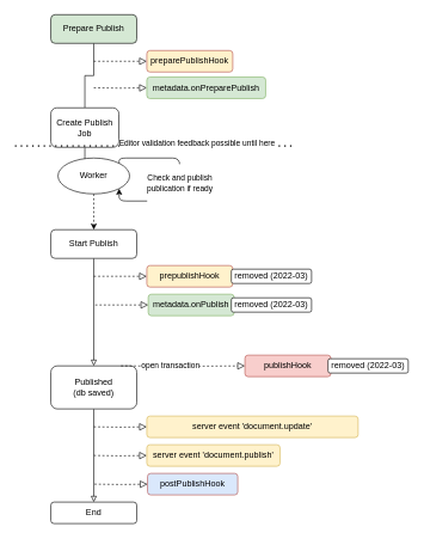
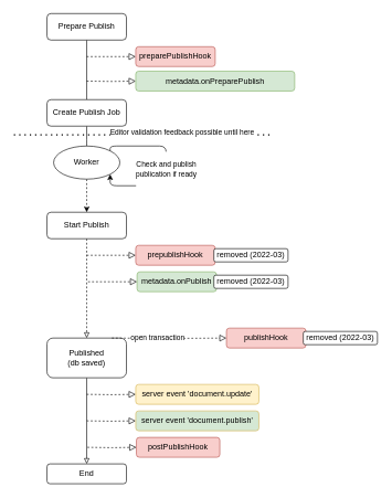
  <mxCell id="0" />
  <mxCell id="1" parent="0" />
  <mxCell id="2" value="" style="rounded=0;html=1;jettySize=auto;orthogonalLoop=1;fontSize=11;endArrow=none;endFill=0;endSize=8;strokeWidth=1;shadow=0;labelBackgroundColor=none;edgeStyle=orthogonalEdgeStyle;entryX=0.5;entryY=0;entryDx=0;entryDy=0;" parent="1" source="3" target="9" edge="1"><mxGeometry relative="1" as="geometry"><mxPoint x="130" y="150" as="targetPoint" /></mxGeometry></mxCell>
- <mxCell id="3" value="Prepare Publish" style="rounded=1;whiteSpace=wrap;html=1;fontSize=12;glass=0;strokeWidth=1;shadow=0;fillColor=#d5e8d4;" parent="1" vertex="1"><mxGeometry x="70" y="20" width="120" height="40" as="geometry" /></mxCell>
+ <mxCell id="3" value="Prepare Publish" style="rounded=1;whiteSpace=wrap;html=1;fontSize=12;glass=0;strokeWidth=1;shadow=0;" parent="1" vertex="1"><mxGeometry x="70" y="20" width="120" height="40" as="geometry" /></mxCell>
  <mxCell id="4" value="" style="edgeStyle=orthogonalEdgeStyle;rounded=0;html=1;jettySize=auto;orthogonalLoop=1;fontSize=11;endArrow=block;endFill=0;endSize=8;strokeWidth=1;shadow=0;labelBackgroundColor=none;dashed=1;" parent="1" edge="1"><mxGeometry y="10" relative="1" as="geometry"><mxPoint as="offset" /><mxPoint x="130" y="85" as="sourcePoint" /><mxPoint x="204" y="85" as="targetPoint" /></mxGeometry></mxCell>
- <mxCell id="5" value="preparePublishHook" style="rounded=1;whiteSpace=wrap;html=1;fontSize=12;glass=0;strokeWidth=1;shadow=0;fillColor=#fff2cc;strokeColor=#b85450;" parent="1" vertex="1"><mxGeometry x="204" y="70" width="120" height="30" as="geometry" /></mxCell>
+ <mxCell id="5" value="preparePublishHook" style="rounded=1;whiteSpace=wrap;html=1;fontSize=12;glass=0;strokeWidth=1;shadow=0;fillColor=#f8cecc;strokeColor=#b85450;" parent="1" vertex="1"><mxGeometry x="204" y="70" width="120" height="30" as="geometry" /></mxCell>
  <mxCell id="6" value="" style="edgeStyle=orthogonalEdgeStyle;rounded=0;html=1;jettySize=auto;orthogonalLoop=1;fontSize=11;endArrow=block;endFill=0;endSize=8;strokeWidth=1;shadow=0;labelBackgroundColor=none;dashed=1;" parent="1" target="7" edge="1"><mxGeometry y="10" relative="1" as="geometry"><mxPoint as="offset" /><mxPoint x="130" y="122" as="sourcePoint" /></mxGeometry></mxCell>
- <mxCell id="7" value="metadata.onPreparePublish" style="rounded=1;whiteSpace=wrap;html=1;fontSize=12;glass=0;strokeWidth=1;shadow=0;fillColor=#d5e8d4;strokeColor=#82b366;" parent="1" vertex="1"><mxGeometry x="204" y="107" width="166" height="30" as="geometry" /></mxCell>
+ <mxCell id="7" value="metadata.onPreparePublish" style="rounded=1;whiteSpace=wrap;html=1;fontSize=12;glass=0;strokeWidth=1;shadow=0;fillColor=#d5e8d4;strokeColor=#82b366;" parent="1" vertex="1"><mxGeometry x="204" y="107" width="240" height="30" as="geometry" /></mxCell>
  <mxCell id="8" value="" style="edgeStyle=orthogonalEdgeStyle;rounded=0;orthogonalLoop=1;jettySize=auto;html=1;" parent="1" source="9" edge="1"><mxGeometry relative="1" as="geometry"><mxPoint x="130" y="230" as="targetPoint" /></mxGeometry></mxCell>
- <mxCell id="9" value="Create Publish Job" style="rounded=1;whiteSpace=wrap;html=1;fontSize=12;glass=0;strokeWidth=1;shadow=0;" parent="1" vertex="1"><mxGeometry x="70" y="150" width="95" height="55" as="geometry" /></mxCell>
- <mxCell id="10" value="" style="edgeStyle=orthogonalEdgeStyle;rounded=0;orthogonalLoop=1;jettySize=auto;html=1;endArrow=block;endFill=0;strokeColor=#000000;" parent="1" source="11" target="13" edge="1"><mxGeometry relative="1" as="geometry" /></mxCell>
+ <mxCell id="9" value="Create Publish Job" style="rounded=1;whiteSpace=wrap;html=1;fontSize=12;glass=0;strokeWidth=1;shadow=0;" parent="1" vertex="1"><mxGeometry x="70" y="150" width="120" height="40" as="geometry" /></mxCell>
+ <mxCell id="10" value="" style="edgeStyle=orthogonalEdgeStyle;rounded=0;orthogonalLoop=1;jettySize=auto;html=1;endArrow=block;endFill=0;strokeColor=#000000;dashed=1;" parent="1" source="11" target="13" edge="1"><mxGeometry relative="1" as="geometry" /></mxCell>
  <mxCell id="11" value="Start Publish" style="rounded=1;whiteSpace=wrap;html=1;fontSize=12;glass=0;strokeWidth=1;shadow=0;" parent="1" vertex="1"><mxGeometry x="70" y="320" width="120" height="40" as="geometry" /></mxCell>
  <mxCell id="12" value="" style="edgeStyle=orthogonalEdgeStyle;rounded=0;orthogonalLoop=1;jettySize=auto;html=1;endArrow=block;endFill=0;strokeColor=#000000;" parent="1" source="13" edge="1"><mxGeometry relative="1" as="geometry"><mxPoint x="130" y="700" as="targetPoint" /></mxGeometry></mxCell>
  <mxCell id="13" value="Published&lt;br&gt;(db saved)" style="rounded=1;whiteSpace=wrap;html=1;shadow=0;strokeWidth=1;glass=0;" parent="1" vertex="1"><mxGeometry x="70" y="510" width="120" height="60" as="geometry" /></mxCell>
  <mxCell id="14" value="" style="edgeStyle=orthogonalEdgeStyle;rounded=0;html=1;jettySize=auto;orthogonalLoop=1;fontSize=11;endArrow=block;endFill=0;endSize=8;strokeWidth=1;shadow=0;labelBackgroundColor=none;dashed=1;" parent="1" edge="1"><mxGeometry y="10" relative="1" as="geometry"><mxPoint as="offset" /><mxPoint x="130" y="385" as="sourcePoint" /><mxPoint x="204" y="385" as="targetPoint" /></mxGeometry></mxCell>
- <mxCell id="15" value="prepublishHook" style="rounded=1;whiteSpace=wrap;html=1;fontSize=12;glass=0;strokeWidth=1;shadow=0;fillColor=#fff2cc;strokeColor=#b85450;" parent="1" vertex="1"><mxGeometry x="204" y="370" width="120" height="30" as="geometry" /></mxCell>
+ <mxCell id="15" value="prepublishHook" style="rounded=1;whiteSpace=wrap;html=1;fontSize=12;glass=0;strokeWidth=1;shadow=0;fillColor=#f8cecc;strokeColor=#b85450;" parent="1" vertex="1"><mxGeometry x="204" y="370" width="120" height="30" as="geometry" /></mxCell>
  <mxCell id="16" value="" style="edgeStyle=orthogonalEdgeStyle;rounded=0;html=1;jettySize=auto;orthogonalLoop=1;fontSize=11;endArrow=block;endFill=0;endSize=8;strokeWidth=1;shadow=0;labelBackgroundColor=none;dashed=1;" parent="1" edge="1"><mxGeometry y="10" relative="1" as="geometry"><mxPoint as="offset" /><mxPoint x="132" y="425" as="sourcePoint" /><mxPoint x="206" y="425" as="targetPoint" /></mxGeometry></mxCell>
  <mxCell id="17" value="metadata.onPublish" style="rounded=1;whiteSpace=wrap;html=1;fontSize=12;glass=0;strokeWidth=1;shadow=0;fillColor=#d5e8d4;strokeColor=#82b366;" parent="1" vertex="1"><mxGeometry x="206" y="410" width="120" height="30" as="geometry" /></mxCell>
  <mxCell id="18" value="" style="edgeStyle=orthogonalEdgeStyle;rounded=0;html=1;jettySize=auto;orthogonalLoop=1;fontSize=11;endArrow=block;endFill=0;endSize=8;strokeWidth=1;shadow=0;labelBackgroundColor=none;dashed=1;entryX=0;entryY=0.5;entryDx=0;entryDy=0;" parent="1" target="20" edge="1"><mxGeometry y="10" relative="1" as="geometry"><mxPoint as="offset" /><mxPoint x="168" y="510" as="sourcePoint" /><mxPoint x="242" y="510" as="targetPoint" /></mxGeometry></mxCell>
  <mxCell id="19" value="open transaction" style="edgeLabel;html=1;align=center;verticalAlign=middle;resizable=0;points=[];" parent="18" vertex="1" connectable="0"><mxGeometry x="-0.213" y="2" relative="1" as="geometry"><mxPoint as="offset" /></mxGeometry></mxCell>
  <mxCell id="20" value="publishHook" style="rounded=1;whiteSpace=wrap;html=1;fontSize=12;glass=0;strokeWidth=1;shadow=0;fillColor=#f8cecc;strokeColor=#b85450;" parent="1" vertex="1"><mxGeometry x="341" y="495" width="120" height="30" as="geometry" /></mxCell>
  <mxCell id="21" value="" style="edgeStyle=orthogonalEdgeStyle;rounded=0;html=1;jettySize=auto;orthogonalLoop=1;fontSize=11;endArrow=block;endFill=0;endSize=8;strokeWidth=1;shadow=0;labelBackgroundColor=none;dashed=1;" parent="1" target="22" edge="1"><mxGeometry y="10" relative="1" as="geometry"><mxPoint as="offset" /><mxPoint x="130" y="595" as="sourcePoint" /></mxGeometry></mxCell>
- <mxCell id="22" value="server event 'document.update'" style="rounded=1;whiteSpace=wrap;html=1;fontSize=12;glass=0;strokeWidth=1;shadow=0;fillColor=#fff2cc;strokeColor=#d6b656;" parent="1" vertex="1"><mxGeometry x="204" y="580" width="295" height="30" as="geometry" /></mxCell>
+ <mxCell id="22" value="server event 'document.update'" style="rounded=1;whiteSpace=wrap;html=1;fontSize=12;glass=0;strokeWidth=1;shadow=0;fillColor=#fff2cc;strokeColor=#d6b656;" parent="1" vertex="1"><mxGeometry x="204" y="580" width="186" height="30" as="geometry" /></mxCell>
  <mxCell id="23" value="" style="edgeStyle=orthogonalEdgeStyle;rounded=0;html=1;jettySize=auto;orthogonalLoop=1;fontSize=11;endArrow=block;endFill=0;endSize=8;strokeWidth=1;shadow=0;labelBackgroundColor=none;dashed=1;" parent="1" target="24" edge="1"><mxGeometry y="10" relative="1" as="geometry"><mxPoint as="offset" /><mxPoint x="130" y="635" as="sourcePoint" /></mxGeometry></mxCell>
- <mxCell id="24" value="server event 'document.publish'" style="rounded=1;whiteSpace=wrap;html=1;fontSize=12;glass=0;strokeWidth=1;shadow=0;fillColor=#fff2cc;strokeColor=#d6b656;" parent="1" vertex="1"><mxGeometry x="204" y="620" width="186" height="30" as="geometry" /></mxCell>
+ <mxCell id="24" value="server event 'document.publish'" style="rounded=1;whiteSpace=wrap;html=1;fontSize=12;glass=0;strokeWidth=1;shadow=0;fillColor=#d5e8d4;strokeColor=#d6b656;" parent="1" vertex="1"><mxGeometry x="204" y="620" width="186" height="30" as="geometry" /></mxCell>
  <mxCell id="25" value="" style="edgeStyle=orthogonalEdgeStyle;rounded=0;html=1;jettySize=auto;orthogonalLoop=1;fontSize=11;endArrow=block;endFill=0;endSize=8;strokeWidth=1;shadow=0;labelBackgroundColor=none;dashed=1;" parent="1" target="26" edge="1"><mxGeometry y="10" relative="1" as="geometry"><mxPoint as="offset" /><mxPoint x="131" y="675" as="sourcePoint" /></mxGeometry></mxCell>
- <mxCell id="26" value="postPublishHook" style="rounded=1;whiteSpace=wrap;html=1;fontSize=12;glass=0;strokeWidth=1;shadow=0;fillColor=#dae8fc;strokeColor=#b85450;" parent="1" vertex="1"><mxGeometry x="205" y="660" width="126" height="30" as="geometry" /></mxCell>
+ <mxCell id="26" value="postPublishHook" style="rounded=1;whiteSpace=wrap;html=1;fontSize=12;glass=0;strokeWidth=1;shadow=0;fillColor=#f8cecc;strokeColor=#b85450;" parent="1" vertex="1"><mxGeometry x="205" y="660" width="126" height="30" as="geometry" /></mxCell>
  <mxCell id="27" value="" style="edgeStyle=orthogonalEdgeStyle;rounded=1;orthogonalLoop=1;jettySize=auto;html=1;dashed=1;" parent="1" source="28" target="11" edge="1"><mxGeometry relative="1" as="geometry" /></mxCell>
  <mxCell id="28" value="Worker" style="ellipse;whiteSpace=wrap;html=1;rounded=1;shadow=0;strokeWidth=1;glass=0;" parent="1" vertex="1"><mxGeometry x="80" y="220" width="100" height="50" as="geometry" /></mxCell>
  <mxCell id="29" style="edgeStyle=orthogonalEdgeStyle;rounded=1;orthogonalLoop=1;jettySize=auto;html=1;exitX=1;exitY=0;exitDx=0;exitDy=0;entryX=1;entryY=1;entryDx=0;entryDy=0;" parent="1" source="28" target="28" edge="1"><mxGeometry relative="1" as="geometry"><mxPoint x="220" y="210" as="sourcePoint" /><mxPoint x="180" y="290" as="targetPoint" /><Array as="points"><mxPoint x="165" y="220" /><mxPoint x="250" y="220" /><mxPoint x="250" y="280" /><mxPoint x="165" y="280" /></Array></mxGeometry></mxCell>
  <mxCell id="30" value="&lt;br&gt;Check and publish &lt;br&gt;publication if ready&lt;br&gt;&amp;nbsp;" style="edgeLabel;html=1;align=center;verticalAlign=middle;resizable=0;points=[];" parent="29" vertex="1" connectable="0"><mxGeometry x="-0.011" y="-1" relative="1" as="geometry"><mxPoint as="offset" /></mxGeometry></mxCell>
  <mxCell id="31" value="" style="endArrow=none;dashed=1;html=1;dashPattern=1 3;strokeWidth=2;rounded=1;" parent="1" edge="1"><mxGeometry width="50" height="50" relative="1" as="geometry"><mxPoint x="20" y="203" as="sourcePoint" /><mxPoint x="410" y="203" as="targetPoint" /></mxGeometry></mxCell>
  <mxCell id="32" value="Editor validation feedback possible until here&lt;br&gt;" style="edgeLabel;html=1;align=center;verticalAlign=middle;resizable=0;points=[];" parent="31" vertex="1" connectable="0"><mxGeometry x="0.297" y="5" relative="1" as="geometry"><mxPoint as="offset" /></mxGeometry></mxCell>
  <mxCell id="33" value="End" style="whiteSpace=wrap;html=1;rounded=1;shadow=0;strokeWidth=1;glass=0;" parent="1" vertex="1"><mxGeometry x="70" y="700" width="120" height="30" as="geometry" /></mxCell>
  <mxCell id="34" value="removed (2022-03)" style="rounded=1;whiteSpace=wrap;html=1;shadow=0;strokeWidth=1;glass=0;" parent="1" vertex="1"><mxGeometry x="322" y="375" width="112" height="20" as="geometry" /></mxCell>
  <mxCell id="35" value="removed (2022-03)" style="rounded=1;whiteSpace=wrap;html=1;shadow=0;strokeWidth=1;glass=0;" parent="1" vertex="1"><mxGeometry x="457" y="500" width="112" height="20" as="geometry" /></mxCell>
  <mxCell id="36" value="removed (2022-03)" style="rounded=1;whiteSpace=wrap;html=1;shadow=0;strokeWidth=1;glass=0;" parent="1" vertex="1"><mxGeometry x="322" y="415" width="112" height="20" as="geometry" /></mxCell>
